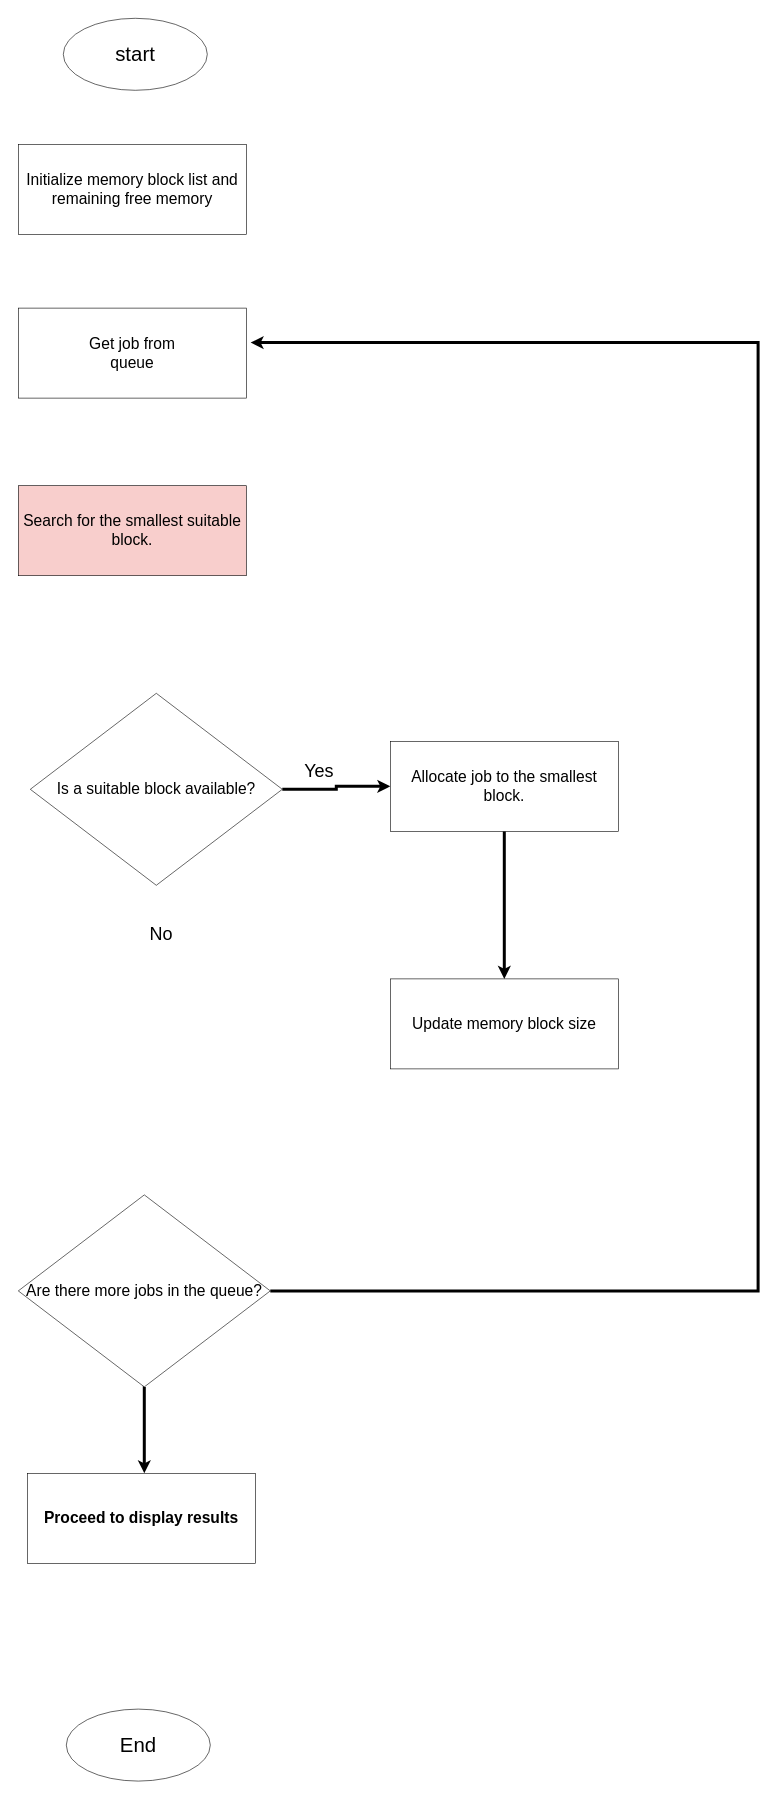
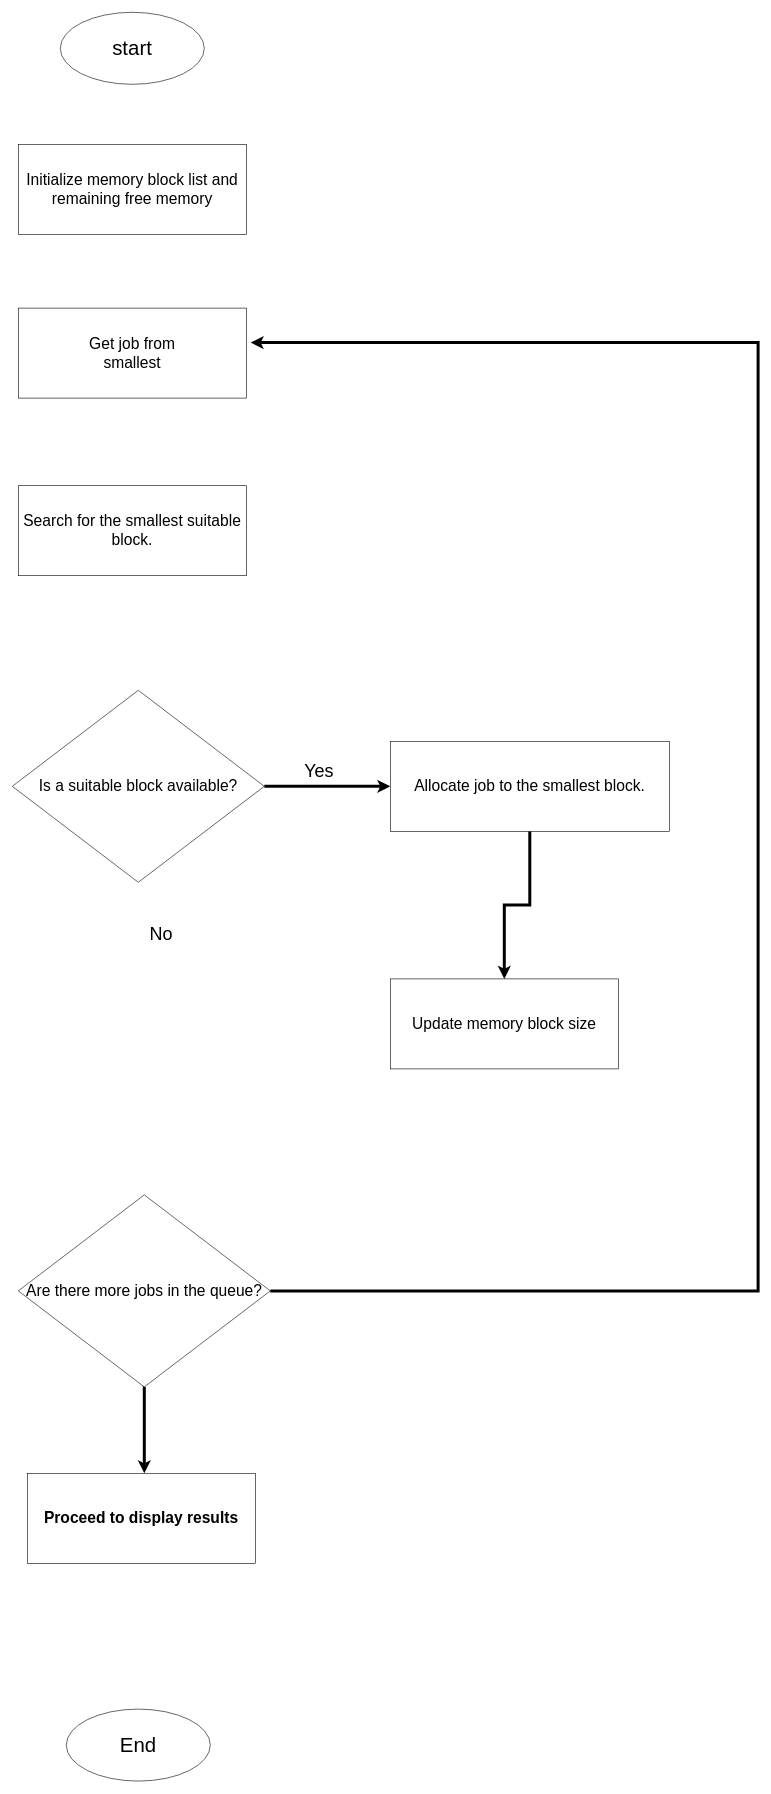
  <mxCell id="0" />
  <mxCell id="1" parent="0" />
- <mxCell id="2" value="&lt;font style=&quot;font-size: 34px;&quot;&gt;start&lt;/font&gt;" style="ellipse;whiteSpace=wrap;html=1;" parent="1" vertex="1"><mxGeometry x="105" y="30" width="240" height="120" as="geometry" /></mxCell>
+ <mxCell id="2" value="&lt;font style=&quot;font-size: 34px;&quot;&gt;start&lt;/font&gt;" style="ellipse;whiteSpace=wrap;html=1;" parent="1" vertex="1"><mxGeometry x="100" y="20" width="240" height="120" as="geometry" /></mxCell>
  <mxCell id="3" value="&lt;font style=&quot;font-size: 26px;&quot;&gt;Initialize memory block list and remaining free memory&lt;/font&gt;" style="rounded=0;whiteSpace=wrap;html=1;" parent="1" vertex="1"><mxGeometry x="30" y="240" width="380" height="150" as="geometry" /></mxCell>
- <mxCell id="4" value="&lt;span style=&quot;font-size: 26px;&quot;&gt;Get job from&lt;/span&gt;&lt;div&gt;&lt;span style=&quot;font-size: 26px;&quot;&gt;queue&lt;/span&gt;&lt;/div&gt;" style="rounded=0;whiteSpace=wrap;html=1;" parent="1" vertex="1"><mxGeometry x="30" y="513" width="380" height="150" as="geometry" /></mxCell>
- <mxCell id="5" value="&lt;div&gt;&lt;font style=&quot;font-size: 26px;&quot;&gt;Search for the smallest suitable block.&lt;/font&gt;&lt;br&gt;&lt;/div&gt;" style="rounded=0;whiteSpace=wrap;html=1;fillColor=#f8cecc;" parent="1" vertex="1"><mxGeometry x="30" y="809" width="380" height="150" as="geometry" /></mxCell>
+ <mxCell id="4" value="&lt;span style=&quot;font-size: 26px;&quot;&gt;Get job from&lt;/span&gt;&lt;div&gt;&lt;span style=&quot;font-size: 26px;&quot;&gt;smallest&lt;/span&gt;&lt;/div&gt;" style="rounded=0;whiteSpace=wrap;html=1;" parent="1" vertex="1"><mxGeometry x="30" y="513" width="380" height="150" as="geometry" /></mxCell>
+ <mxCell id="5" value="&lt;div&gt;&lt;font style=&quot;font-size: 26px;&quot;&gt;Search for the smallest suitable block.&lt;/font&gt;&lt;br&gt;&lt;/div&gt;" style="rounded=0;whiteSpace=wrap;html=1;" parent="1" vertex="1"><mxGeometry x="30" y="809" width="380" height="150" as="geometry" /></mxCell>
  <mxCell id="6" style="edgeStyle=orthogonalEdgeStyle;rounded=0;orthogonalLoop=1;jettySize=auto;html=1;entryX=0;entryY=0.5;entryDx=0;entryDy=0;strokeWidth=5;" parent="1" source="7" target="9" edge="1"><mxGeometry relative="1" as="geometry" /></mxCell>
- <mxCell id="7" value="&lt;font style=&quot;font-size: 26px;&quot;&gt;Is a suitable block available?&lt;/font&gt;" style="rhombus;whiteSpace=wrap;html=1;" parent="1" vertex="1"><mxGeometry x="50" y="1155" width="420" height="320" as="geometry" /></mxCell>
+ <mxCell id="7" value="&lt;font style=&quot;font-size: 26px;&quot;&gt;Is a suitable block available?&lt;/font&gt;" style="rhombus;whiteSpace=wrap;html=1;" parent="1" vertex="1"><mxGeometry x="20" y="1150" width="420" height="320" as="geometry" /></mxCell>
  <mxCell id="8" style="edgeStyle=orthogonalEdgeStyle;rounded=0;orthogonalLoop=1;jettySize=auto;html=1;entryX=0.5;entryY=0;entryDx=0;entryDy=0;strokeWidth=5;" parent="1" source="9" target="10" edge="1"><mxGeometry relative="1" as="geometry" /></mxCell>
- <mxCell id="9" value="&lt;div&gt;&lt;font style=&quot;font-size: 26px;&quot;&gt;Allocate job to the smallest block.&lt;/font&gt;&lt;br&gt;&lt;/div&gt;" style="rounded=0;whiteSpace=wrap;html=1;" parent="1" vertex="1"><mxGeometry x="650" y="1235" width="380" height="150" as="geometry" /></mxCell>
+ <mxCell id="9" value="&lt;div&gt;&lt;font style=&quot;font-size: 26px;&quot;&gt;Allocate job to the smallest block.&lt;/font&gt;&lt;br&gt;&lt;/div&gt;" style="rounded=0;whiteSpace=wrap;html=1;" parent="1" vertex="1"><mxGeometry x="650" y="1235" width="465" height="150" as="geometry" /></mxCell>
  <mxCell id="10" value="&lt;div&gt;&lt;font style=&quot;font-size: 26px;&quot;&gt;Update memory block size&lt;/font&gt;&lt;br&gt;&lt;/div&gt;" style="rounded=0;whiteSpace=wrap;html=1;" parent="1" vertex="1"><mxGeometry x="650" y="1631" width="380" height="150" as="geometry" /></mxCell>
  <mxCell id="11" style="edgeStyle=orthogonalEdgeStyle;rounded=0;orthogonalLoop=1;jettySize=auto;html=1;strokeWidth=5;" edge="1" parent="1"><mxGeometry relative="1" as="geometry"><mxPoint x="241" y="2311" as="sourcePoint" /><mxPoint x="240" y="2455" as="targetPoint" /><Array as="points"><mxPoint x="240" y="2311" /></Array></mxGeometry></mxCell>
  <mxCell id="12" value="&lt;font style=&quot;font-size: 26px;&quot;&gt;Are there more jobs in the queue?&lt;/font&gt;" style="rhombus;whiteSpace=wrap;html=1;" parent="1" vertex="1"><mxGeometry x="30" y="1991" width="420" height="320" as="geometry" /></mxCell>
  <mxCell id="13" value="&lt;div&gt;&lt;span style=&quot;font-size: 26px;&quot;&gt;&lt;b&gt;Proceed to display results&lt;/b&gt;&lt;/span&gt;&lt;/div&gt;" style="rounded=0;whiteSpace=wrap;html=1;" parent="1" vertex="1"><mxGeometry x="45" y="2455" width="380" height="150" as="geometry" /></mxCell>
  <mxCell id="14" value="&lt;span style=&quot;font-size: 34px;&quot;&gt;End&lt;/span&gt;" style="ellipse;whiteSpace=wrap;html=1;" parent="1" vertex="1"><mxGeometry x="110" y="2848" width="240" height="120" as="geometry" /></mxCell>
  <mxCell id="15" value="&lt;font style=&quot;font-size: 30px;&quot;&gt;Yes&lt;/font&gt;" style="text;html=1;align=center;verticalAlign=middle;resizable=0;points=[];autosize=1;strokeColor=none;fillColor=none;" parent="1" vertex="1"><mxGeometry x="497" y="1260" width="67" height="48" as="geometry" /></mxCell>
  <mxCell id="16" value="&lt;span style=&quot;font-size: 30px;&quot;&gt;No&lt;/span&gt;" style="text;html=1;align=center;verticalAlign=middle;resizable=0;points=[];autosize=1;strokeColor=none;fillColor=none;" parent="1" vertex="1"><mxGeometry x="240" y="1531" width="56" height="48" as="geometry" /></mxCell>
  <mxCell id="17" style="edgeStyle=orthogonalEdgeStyle;rounded=0;orthogonalLoop=1;jettySize=auto;html=1;entryX=1.019;entryY=0.383;entryDx=0;entryDy=0;entryPerimeter=0;strokeWidth=5;exitX=1;exitY=0.5;exitDx=0;exitDy=0;" edge="1" parent="1" source="12" target="4"><mxGeometry relative="1" as="geometry"><Array as="points"><mxPoint x="1263" y="2151" /><mxPoint x="1263" y="571" /></Array></mxGeometry></mxCell>
